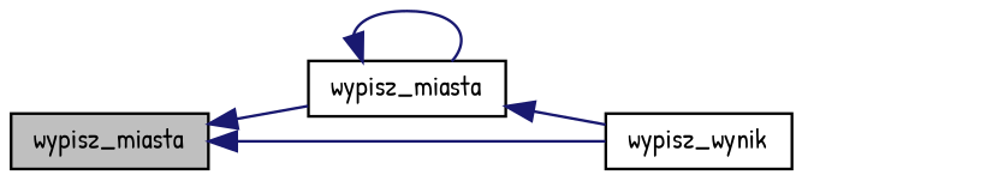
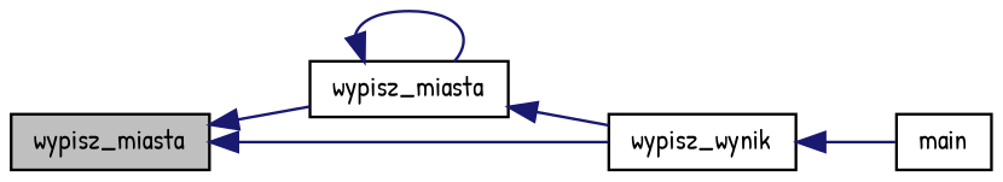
  digraph {
    rankdir=LR
    fontname="Patrick Hand"
    node [color=black fillcolor=white fontname="Patrick Hand" fontsize=10 shape=record style=filled]
    edge [color=midnightblue dir=back fontname="Patrick Hand" fontsize=10 labelfontname=Helvetica labelfontsize=10 style=solid]
    n1 [fillcolor=grey75 fontcolor=black height=0.2 label=wypisz_miasta width=0.4]
    n2 [height=0.2 label=wypisz_miasta width=0.4]
    n3 [height=0.2 label=wypisz_wynik width=0.4]
+   n4 [height=0.2 label=main width=0.4]
    n1 -> n2
    n1 -> n3
    n2 -> n2
    n2 -> n3
+   n3 -> n4
  }
